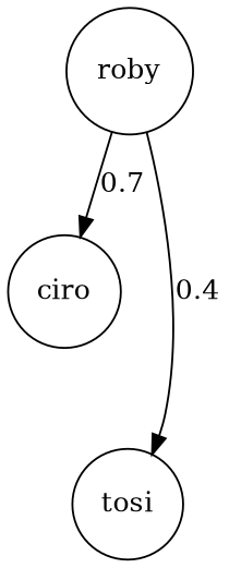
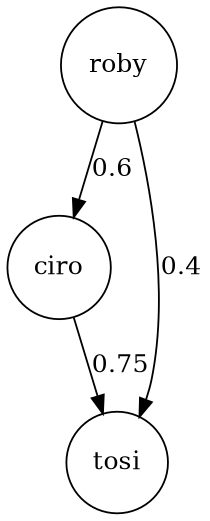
  digraph {
    rankdir=TB
    node [shape=circle]
    roby
    ciro
    tosi
-   roby -> ciro [label=0.7]
+   roby -> ciro [label=0.6]
    roby -> tosi [label=0.4]
+   ciro -> tosi [label=0.75]
  }
